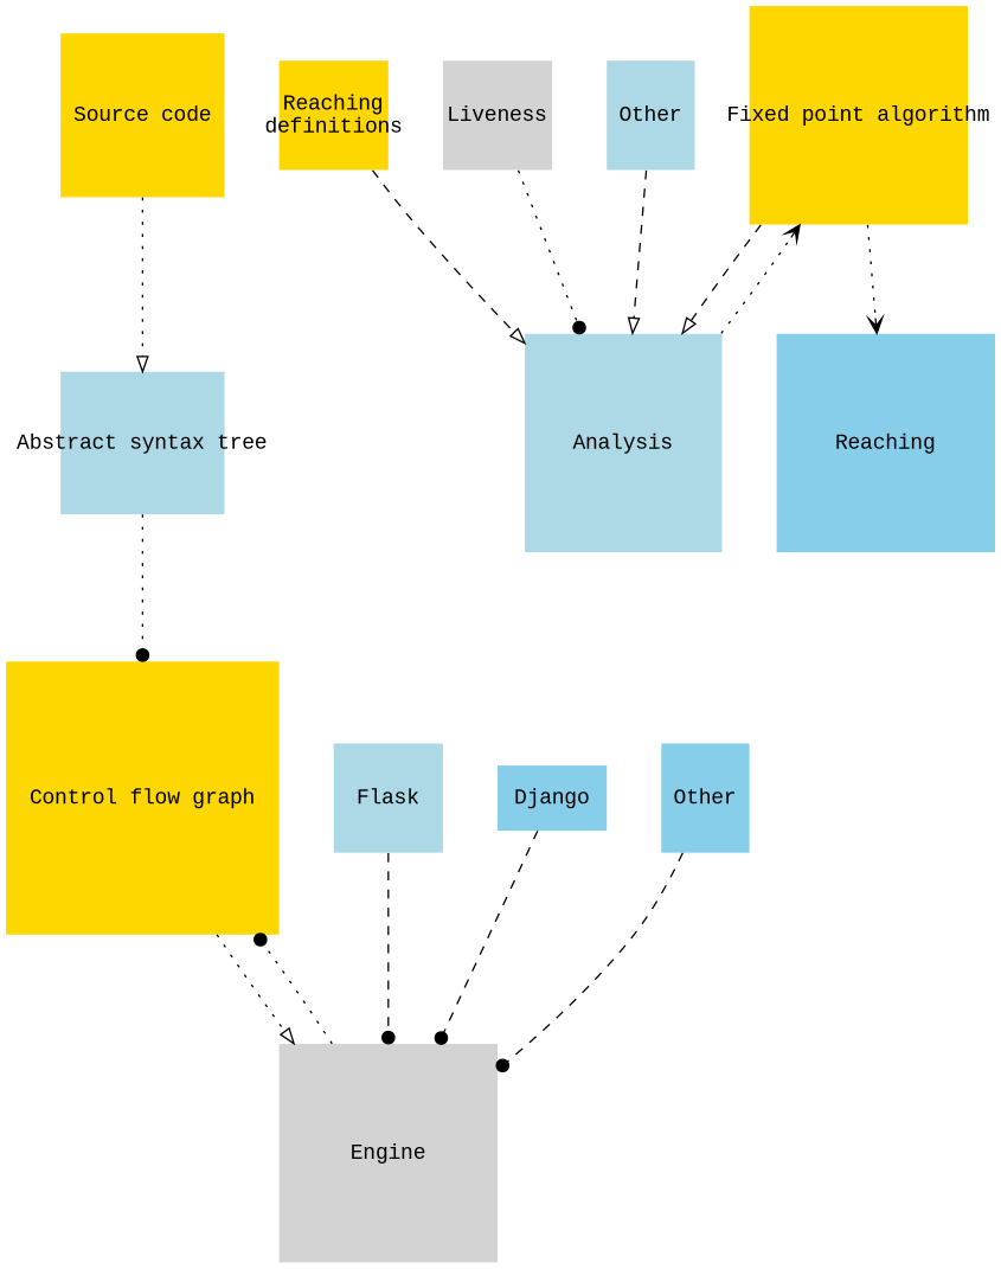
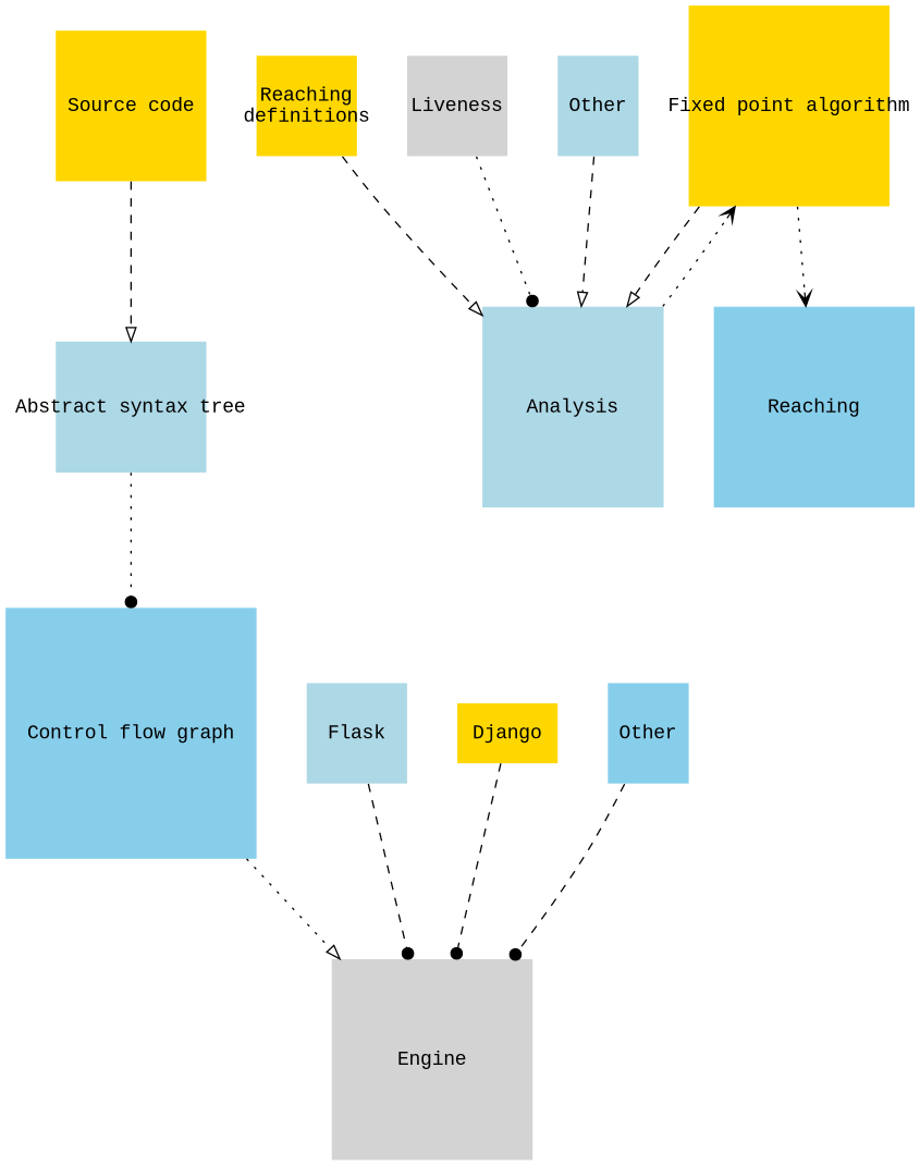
  digraph {
    fontname="Liberation Mono"
    nodesep=.5
    ranksep=1
    node [fillcolor=gold fixedsize=true fontname="Liberation Mono" shape=none style=filled]
    edge [arrowhead=dot fontname="Liberation Mono" style=dotted]
    n1 [height=1.5 label="Source code" width=1.5]
    n2 [fillcolor=lightblue height=1.3 label="Abstract syntax tree" width=1.5]
-   n3 [height=2.5 label="Control flow graph" width=2.5]
+   n3 [fillcolor=skyblue height=2.5 label="Control flow graph" width=2.5]
    n4 [fillcolor=lightgrey height=2 label=Engine width=2]
    n5 [height=2 label="Fixed point algorithm" width=2]
    n6 [fillcolor=lightblue height=2 label=Analysis width=1.8]
    n7 [fillcolor=skyblue height=2 label=Reaching width=2]
    n8 [fillcolor=lightblue height=1 label=Flask width=1]
-   n9 [fillcolor=skyblue height=.6 label=Django width=1]
+   n9 [height=.6 label=Django width=1]
    n10 [fillcolor=skyblue height=1 label=Other width=.8]
    n11 [height=1 label="Reaching\ndefinitions" width=1]
    n12 [fillcolor=lightgrey height=1 label=Liveness width=1]
    n13 [fillcolor=lightblue height=1 label=Other width=.8]
-   n1 -> n2 [arrowhead=onormal]
+   n1 -> n2 [arrowhead=onormal style=dashed]
    n2 -> n3
    n3 -> n4 [arrowhead=onormal]
-   n4 -> n3
    n5 -> n6 [arrowhead=onormal style=dashed]
    n5 -> n7 [arrowhead=vee]
    n6 -> n5 [arrowhead=vee]
    n8 -> n4 [style=dashed]
    n9 -> n4 [style=dashed]
    n10 -> n4 [style=dashed]
    n11 -> n6 [arrowhead=onormal style=dashed]
    n12 -> n6
    n13 -> n6 [arrowhead=onormal style=dashed]
  }
